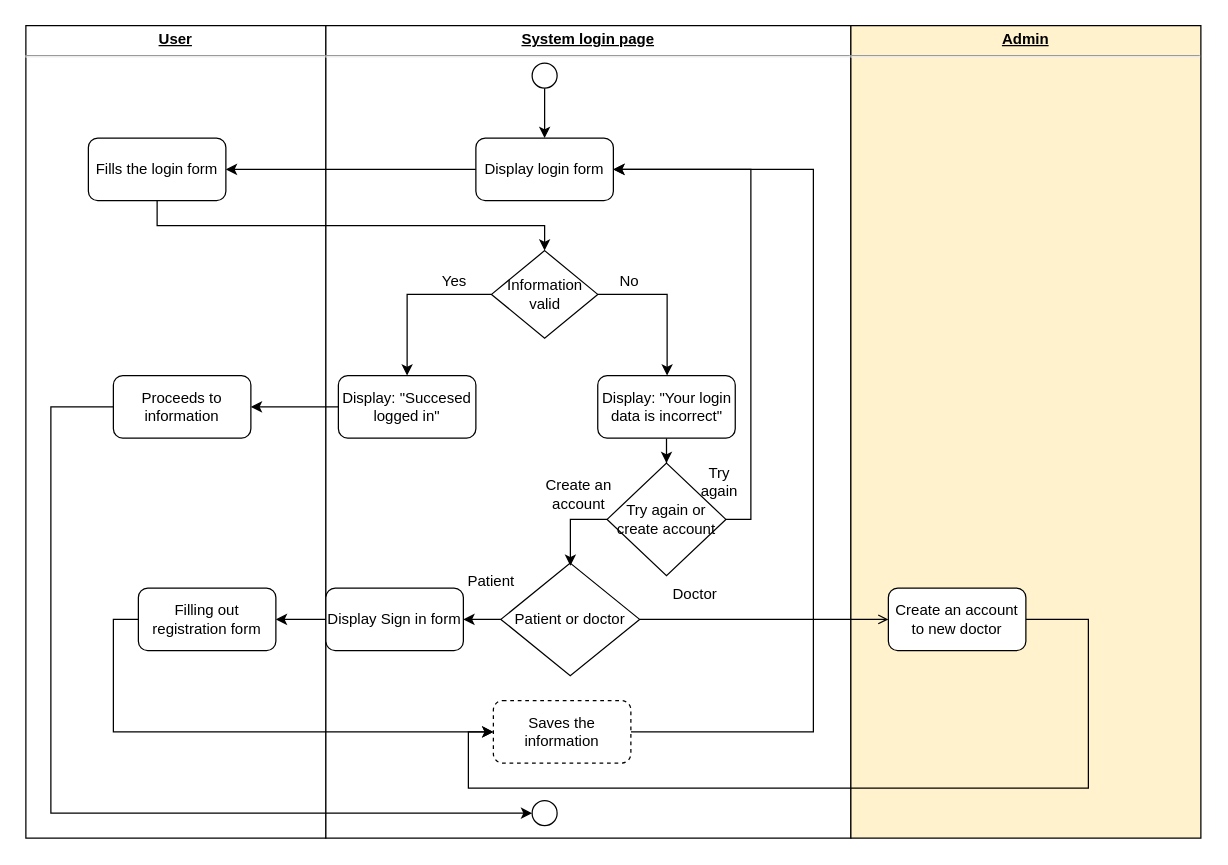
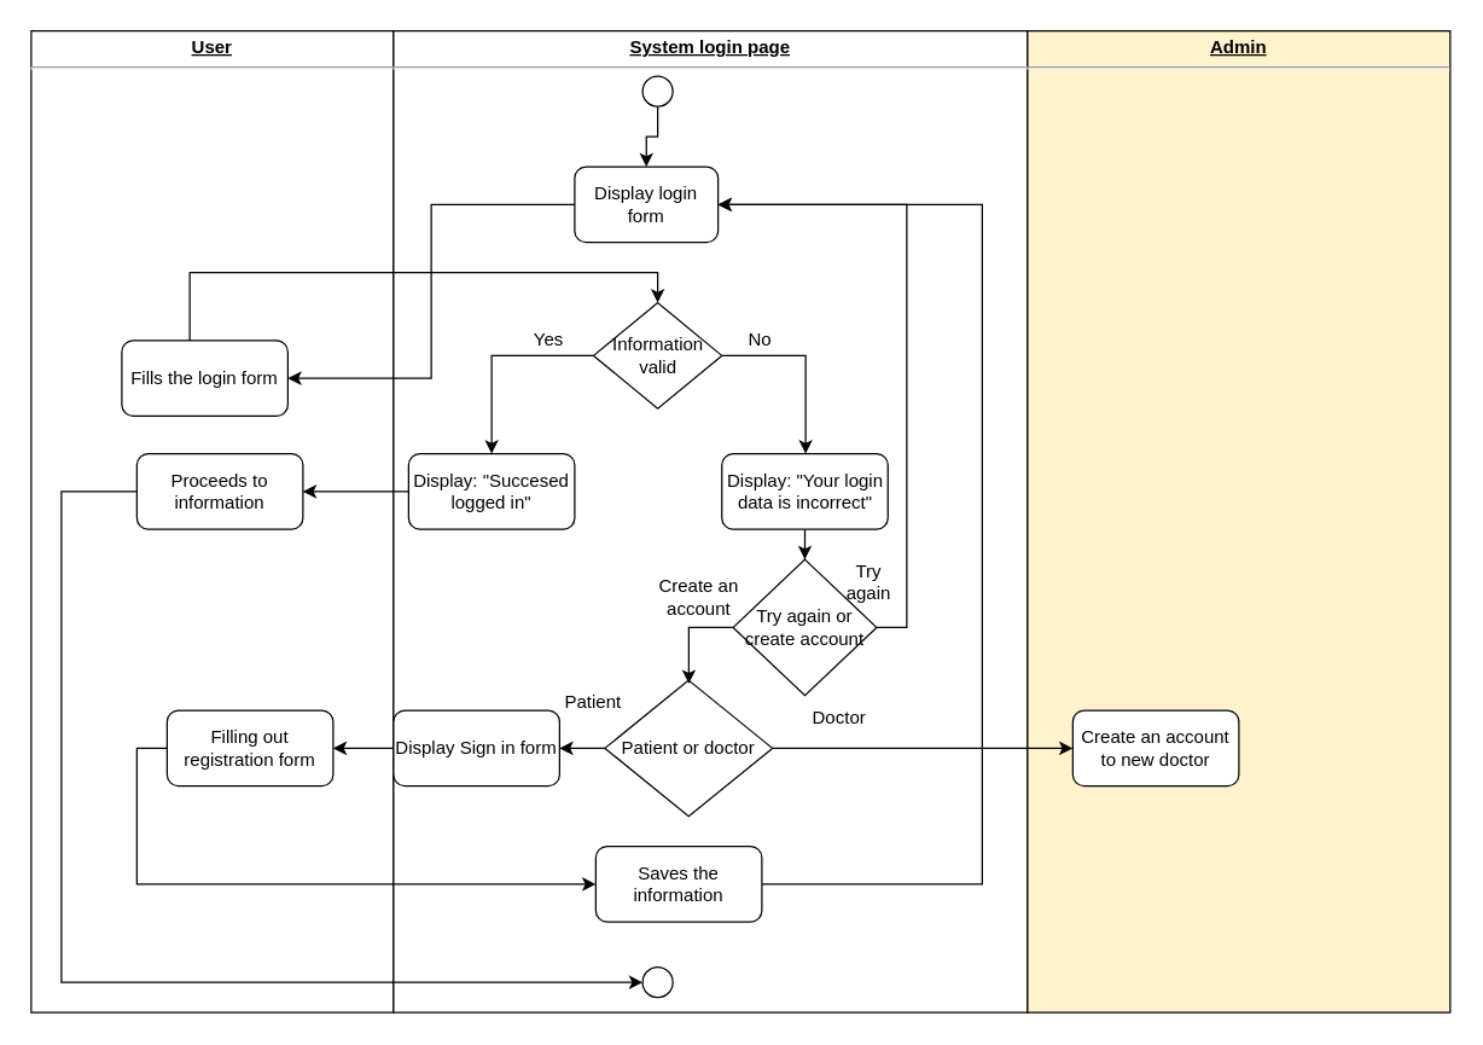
  <mxCell id="0" />
  <mxCell id="1" parent="0" />
  <mxCell id="2" value="&lt;p style=&quot;margin:0px;margin-top:4px;text-align:center;text-decoration:underline;&quot;&gt;&lt;b&gt;User&lt;/b&gt;&lt;/p&gt;&lt;hr&gt;&lt;p style=&quot;margin:0px;margin-left:8px;&quot;&gt;&lt;br&gt;&lt;/p&gt;" style="verticalAlign=top;align=left;overflow=fill;fontSize=12;fontFamily=Helvetica;html=1;whiteSpace=wrap;" vertex="1" parent="1"><mxGeometry x="20" y="20" width="240" height="650" as="geometry" /></mxCell>
  <mxCell id="3" value="&lt;p style=&quot;margin:0px;margin-top:4px;text-align:center;text-decoration:underline;&quot;&gt;&lt;b&gt;System login page&lt;/b&gt;&lt;/p&gt;&lt;hr&gt;&lt;p style=&quot;margin:0px;margin-left:8px;&quot;&gt;&lt;br&gt;&lt;/p&gt;" style="verticalAlign=top;align=left;overflow=fill;fontSize=12;fontFamily=Helvetica;html=1;whiteSpace=wrap;" vertex="1" parent="1"><mxGeometry x="260" y="20" width="420" height="650" as="geometry" /></mxCell>
  <mxCell id="4" style="edgeStyle=orthogonalEdgeStyle;rounded=0;orthogonalLoop=1;jettySize=auto;html=1;entryX=0.5;entryY=0;entryDx=0;entryDy=0;" edge="1" parent="1" source="5" target="12"><mxGeometry relative="1" as="geometry"><Array as="points"><mxPoint x="125" y="180" /><mxPoint x="435" y="180" /></Array></mxGeometry></mxCell>
- <mxCell id="5" value="Fills the login form" style="rounded=1;whiteSpace=wrap;html=1;" vertex="1" parent="1"><mxGeometry x="70" y="110" width="110" height="50" as="geometry" /></mxCell>
+ <mxCell id="5" value="Fills the login form" style="rounded=1;whiteSpace=wrap;html=1;" vertex="1" parent="1"><mxGeometry x="80" y="225" width="110" height="50" as="geometry" /></mxCell>
  <mxCell id="6" style="edgeStyle=orthogonalEdgeStyle;rounded=0;orthogonalLoop=1;jettySize=auto;html=1;entryX=0.5;entryY=0;entryDx=0;entryDy=0;" edge="1" parent="1" source="7" target="9"><mxGeometry relative="1" as="geometry" /></mxCell>
  <mxCell id="7" value="" style="ellipse;whiteSpace=wrap;html=1;aspect=fixed;" vertex="1" parent="1"><mxGeometry x="425" y="50" width="20" height="20" as="geometry" /></mxCell>
  <mxCell id="8" style="edgeStyle=orthogonalEdgeStyle;rounded=0;orthogonalLoop=1;jettySize=auto;html=1;entryX=1;entryY=0.5;entryDx=0;entryDy=0;" edge="1" parent="1" source="9" target="5"><mxGeometry relative="1" as="geometry" /></mxCell>
- <mxCell id="9" value="Display login form" style="rounded=1;whiteSpace=wrap;html=1;" vertex="1" parent="1"><mxGeometry x="380" y="110" width="110" height="50" as="geometry" /></mxCell>
+ <mxCell id="9" value="Display login form" style="rounded=1;whiteSpace=wrap;html=1;" vertex="1" parent="1"><mxGeometry x="380" y="110" width="95" height="50" as="geometry" /></mxCell>
  <mxCell id="10" style="edgeStyle=orthogonalEdgeStyle;rounded=0;orthogonalLoop=1;jettySize=auto;html=1;entryX=0.5;entryY=0;entryDx=0;entryDy=0;" edge="1" parent="1" source="12" target="15"><mxGeometry relative="1" as="geometry" /></mxCell>
  <mxCell id="11" style="edgeStyle=orthogonalEdgeStyle;rounded=0;orthogonalLoop=1;jettySize=auto;html=1;" edge="1" parent="1" source="12" target="17"><mxGeometry relative="1" as="geometry"><Array as="points"><mxPoint x="533" y="235" /></Array></mxGeometry></mxCell>
  <mxCell id="12" value="Information valid" style="rhombus;whiteSpace=wrap;html=1;" vertex="1" parent="1"><mxGeometry x="392.5" y="200" width="85" height="70" as="geometry" /></mxCell>
  <mxCell id="13" value="&lt;p style=&quot;margin:0px;margin-top:4px;text-align:center;text-decoration:underline;&quot;&gt;&lt;b&gt;Admin&lt;/b&gt;&lt;/p&gt;&lt;hr&gt;&lt;p style=&quot;margin:0px;margin-left:8px;&quot;&gt;&lt;br&gt;&lt;/p&gt;" style="verticalAlign=top;align=left;overflow=fill;fontSize=12;fontFamily=Helvetica;html=1;whiteSpace=wrap;fillColor=#fff2cc;" vertex="1" parent="1"><mxGeometry x="680" y="20" width="280" height="650" as="geometry" /></mxCell>
  <mxCell id="14" style="edgeStyle=orthogonalEdgeStyle;rounded=0;orthogonalLoop=1;jettySize=auto;html=1;entryX=1;entryY=0.5;entryDx=0;entryDy=0;" edge="1" parent="1" source="15" target="21"><mxGeometry relative="1" as="geometry" /></mxCell>
  <mxCell id="15" value="Display: &quot;Succesed logged in&quot;" style="rounded=1;whiteSpace=wrap;html=1;" vertex="1" parent="1"><mxGeometry x="270" y="300" width="110" height="50" as="geometry" /></mxCell>
  <mxCell id="16" style="edgeStyle=orthogonalEdgeStyle;rounded=0;orthogonalLoop=1;jettySize=auto;html=1;" edge="1" parent="1" source="17" target="24"><mxGeometry relative="1" as="geometry" /></mxCell>
  <mxCell id="17" value="Display: &quot;Your login data is incorrect&quot;" style="rounded=1;whiteSpace=wrap;html=1;" vertex="1" parent="1"><mxGeometry x="477.5" y="300" width="110" height="50" as="geometry" /></mxCell>
  <mxCell id="18" value="Yes" style="text;html=1;strokeColor=none;fillColor=none;align=center;verticalAlign=middle;whiteSpace=wrap;rounded=0;" vertex="1" parent="1"><mxGeometry x="332.5" y="210" width="60" height="30" as="geometry" /></mxCell>
  <mxCell id="19" value="No" style="text;html=1;strokeColor=none;fillColor=none;align=center;verticalAlign=middle;whiteSpace=wrap;rounded=0;" vertex="1" parent="1"><mxGeometry x="473" y="210" width="60" height="30" as="geometry" /></mxCell>
  <mxCell id="20" style="edgeStyle=orthogonalEdgeStyle;rounded=0;orthogonalLoop=1;jettySize=auto;html=1;entryX=0;entryY=0.5;entryDx=0;entryDy=0;" edge="1" parent="1" source="21" target="22"><mxGeometry relative="1" as="geometry"><Array as="points"><mxPoint x="40" y="325" /><mxPoint x="40" y="650" /></Array></mxGeometry></mxCell>
  <mxCell id="21" value="Proceeds to information" style="rounded=1;whiteSpace=wrap;html=1;" vertex="1" parent="1"><mxGeometry y="300" width="110" height="50" as="geometry" x="90" /></mxCell>
  <mxCell id="22" value="" style="ellipse;whiteSpace=wrap;html=1;aspect=fixed;" vertex="1" parent="1"><mxGeometry x="425" y="640" width="20" height="20" as="geometry" /></mxCell>
  <mxCell id="23" style="edgeStyle=orthogonalEdgeStyle;rounded=0;orthogonalLoop=1;jettySize=auto;html=1;entryX=1;entryY=0.5;entryDx=0;entryDy=0;" edge="1" parent="1" source="24" target="9"><mxGeometry relative="1" as="geometry"><Array as="points"><mxPoint x="600" y="415" /><mxPoint x="600" y="135" /></Array></mxGeometry></mxCell>
  <mxCell id="24" value="Try again or create account" style="rhombus;whiteSpace=wrap;html=1;" vertex="1" parent="1"><mxGeometry x="485" y="370" width="95" height="90" as="geometry" /></mxCell>
  <mxCell id="25" value="Try again" style="text;html=1;strokeColor=none;fillColor=none;align=center;verticalAlign=middle;whiteSpace=wrap;rounded=0;" vertex="1" parent="1"><mxGeometry x="550" y="370" width="50" height="30" as="geometry" /></mxCell>
  <mxCell id="26" style="edgeStyle=orthogonalEdgeStyle;rounded=0;orthogonalLoop=1;jettySize=auto;html=1;" edge="1" parent="1" source="28" target="31"><mxGeometry relative="1" as="geometry" /></mxCell>
- <mxCell id="27" style="edgeStyle=orthogonalEdgeStyle;rounded=0;orthogonalLoop=1;jettySize=auto;html=1;entryX=0;entryY=0.5;entryDx=0;entryDy=0;endArrow=open;" edge="1" parent="1" source="28" target="39"><mxGeometry relative="1" as="geometry" /></mxCell>
+ <mxCell id="27" style="edgeStyle=orthogonalEdgeStyle;rounded=0;orthogonalLoop=1;jettySize=auto;html=1;entryX=0;entryY=0.5;entryDx=0;entryDy=0;" edge="1" parent="1" source="28" target="39"><mxGeometry relative="1" as="geometry" /></mxCell>
  <mxCell id="28" value="Patient or doctor" style="rhombus;whiteSpace=wrap;html=1;" vertex="1" parent="1"><mxGeometry x="400" y="450" width="111" height="90" as="geometry" /></mxCell>
  <mxCell id="29" style="edgeStyle=orthogonalEdgeStyle;rounded=0;orthogonalLoop=1;jettySize=auto;html=1;entryX=0.501;entryY=0.024;entryDx=0;entryDy=0;entryPerimeter=0;" edge="1" parent="1" source="24" target="28"><mxGeometry relative="1" as="geometry"><Array as="points"><mxPoint x="456" y="415" /></Array></mxGeometry></mxCell>
  <mxCell id="30" style="edgeStyle=orthogonalEdgeStyle;rounded=0;orthogonalLoop=1;jettySize=auto;html=1;" edge="1" parent="1" source="31" target="35"><mxGeometry relative="1" as="geometry" /></mxCell>
  <mxCell id="31" value="Display Sign in form" style="rounded=1;whiteSpace=wrap;html=1;" vertex="1" parent="1"><mxGeometry x="260" y="470" width="110" height="50" as="geometry" /></mxCell>
  <mxCell id="32" value="Create an account" style="text;html=1;strokeColor=none;fillColor=none;align=center;verticalAlign=middle;whiteSpace=wrap;rounded=0;" vertex="1" parent="1"><mxGeometry x="430" y="380" width="65" height="30" as="geometry" /></mxCell>
  <mxCell id="33" value="Patient" style="text;html=1;strokeColor=none;fillColor=none;align=center;verticalAlign=middle;whiteSpace=wrap;rounded=0;" vertex="1" parent="1"><mxGeometry x="360" y="450" width="65" height="30" as="geometry" /></mxCell>
  <mxCell id="34" style="edgeStyle=orthogonalEdgeStyle;rounded=0;orthogonalLoop=1;jettySize=auto;html=1;entryX=0;entryY=0.5;entryDx=0;entryDy=0;" edge="1" parent="1" source="35" target="37"><mxGeometry relative="1" as="geometry"><Array as="points"><mxPoint y="495" x="90" /><mxPoint y="585" x="90" /></Array></mxGeometry></mxCell>
  <mxCell id="35" value="Filling out registration form" style="rounded=1;whiteSpace=wrap;html=1;" vertex="1" parent="1"><mxGeometry x="110" y="470" width="110" height="50" as="geometry" /></mxCell>
  <mxCell id="36" style="edgeStyle=orthogonalEdgeStyle;rounded=0;orthogonalLoop=1;jettySize=auto;html=1;entryX=1;entryY=0.5;entryDx=0;entryDy=0;" edge="1" parent="1" source="37" target="9"><mxGeometry relative="1" as="geometry"><Array as="points"><mxPoint x="650" y="585" /><mxPoint x="650" y="135" /></Array></mxGeometry></mxCell>
- <mxCell id="37" value="Saves the information" style="rounded=1;whiteSpace=wrap;html=1;dashed=1;" vertex="1" parent="1"><mxGeometry x="394" y="560" width="110" height="50" as="geometry" /></mxCell>
- <mxCell id="38" style="edgeStyle=orthogonalEdgeStyle;rounded=0;orthogonalLoop=1;jettySize=auto;html=1;entryX=0;entryY=0.5;entryDx=0;entryDy=0;" edge="1" parent="1" source="39" target="37"><mxGeometry relative="1" as="geometry"><Array as="points"><mxPoint x="870" y="495" /><mxPoint x="870" y="630" /><mxPoint x="374" y="630" /><mxPoint x="374" y="585" /></Array></mxGeometry></mxCell>
+ <mxCell id="37" value="Saves the information" style="rounded=1;whiteSpace=wrap;html=1;" vertex="1" parent="1"><mxGeometry x="394" y="560" width="110" height="50" as="geometry" /></mxCell>
  <mxCell id="39" value="Create an account to new doctor" style="rounded=1;whiteSpace=wrap;html=1;" vertex="1" parent="1"><mxGeometry x="710" y="470" width="110" height="50" as="geometry" /></mxCell>
  <mxCell id="40" value="Doctor" style="text;html=1;strokeColor=none;fillColor=none;align=center;verticalAlign=middle;whiteSpace=wrap;rounded=0;" vertex="1" parent="1"><mxGeometry x="522.5" y="460" width="65" height="30" as="geometry" /></mxCell>
